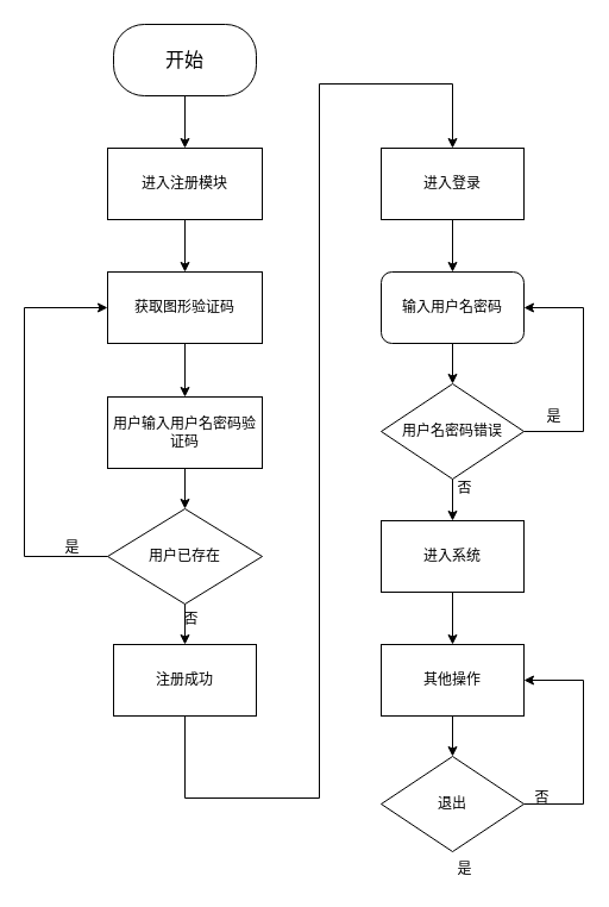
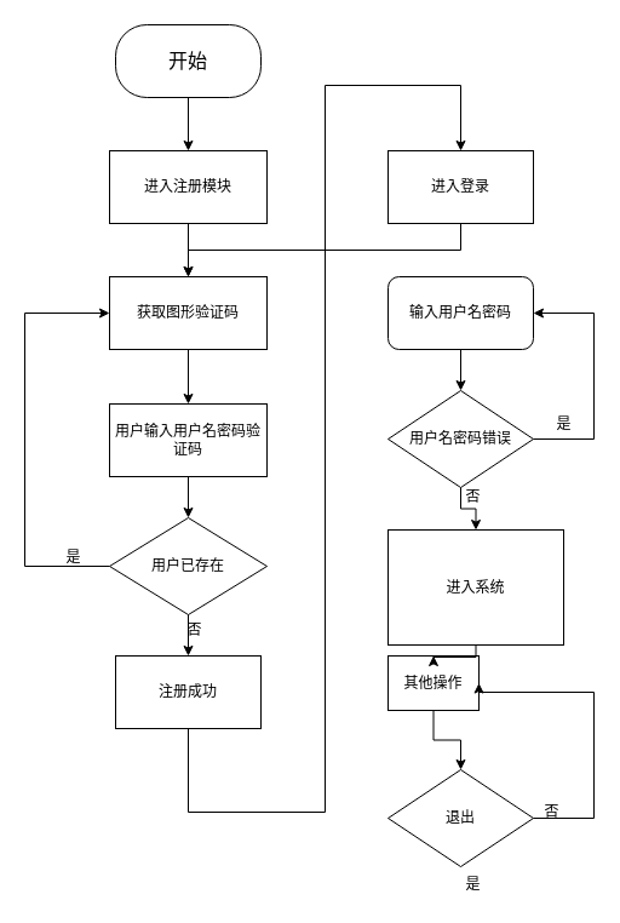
  <mxCell id="0" />
  <mxCell id="1" parent="0" />
  <mxCell id="2" style="edgeStyle=none;html=1;exitX=0.5;exitY=1;exitDx=0;exitDy=0;entryX=0.5;entryY=0;entryDx=0;entryDy=0;fontSize=12;" edge="1" parent="1" source="3" target="5"><mxGeometry relative="1" as="geometry" /></mxCell>
  <mxCell id="3" value="开始" style="whiteSpace=wrap;html=1;fillColor=none;rounded=1;arcSize=43;fontSize=16;flipV=0;" vertex="1" parent="1"><mxGeometry x="95" y="20" width="120" height="60" as="geometry" /></mxCell>
  <mxCell id="4" style="edgeStyle=none;html=1;exitX=0.5;exitY=1;exitDx=0;exitDy=0;entryX=0.5;entryY=0;entryDx=0;entryDy=0;fontSize=12;" edge="1" parent="1" source="5" target="7"><mxGeometry relative="1" as="geometry" /></mxCell>
  <mxCell id="5" value="进入注册模块" style="rounded=0;whiteSpace=wrap;html=1;fontSize=12;fillColor=none;flipV=0;" vertex="1" parent="1"><mxGeometry x="90" y="124" width="130" height="60" as="geometry" /></mxCell>
  <mxCell id="6" style="edgeStyle=none;html=1;exitX=0.5;exitY=1;exitDx=0;exitDy=0;entryX=0.5;entryY=0;entryDx=0;entryDy=0;fontSize=12;" edge="1" parent="1" source="7" target="9"><mxGeometry relative="1" as="geometry" /></mxCell>
  <mxCell id="7" value="获取图形验证码" style="rounded=0;whiteSpace=wrap;html=1;fontSize=12;fillColor=none;flipV=0;" vertex="1" parent="1"><mxGeometry x="90" y="228" width="130" height="60" as="geometry" /></mxCell>
  <mxCell id="8" style="edgeStyle=none;html=1;exitX=0.5;exitY=1;exitDx=0;exitDy=0;entryX=0.5;entryY=0;entryDx=0;entryDy=0;fontSize=12;" edge="1" parent="1" source="9" target="12"><mxGeometry relative="1" as="geometry" /></mxCell>
  <mxCell id="9" value="用户输入用户名密码验证码" style="rounded=0;whiteSpace=wrap;html=1;fontSize=12;fillColor=none;flipV=0;" vertex="1" parent="1"><mxGeometry x="90" y="333" width="130" height="60" as="geometry" /></mxCell>
  <mxCell id="10" style="edgeStyle=none;html=1;exitX=0.5;exitY=1;exitDx=0;exitDy=0;entryX=0.5;entryY=0;entryDx=0;entryDy=0;fontSize=12;" edge="1" parent="1" source="12" target="14"><mxGeometry relative="1" as="geometry" /></mxCell>
  <mxCell id="11" style="edgeStyle=orthogonalEdgeStyle;rounded=0;html=1;exitX=0;exitY=0.5;exitDx=0;exitDy=0;entryX=0;entryY=0.5;entryDx=0;entryDy=0;fontSize=12;" edge="1" parent="1" source="12" target="7"><mxGeometry relative="1" as="geometry"><Array as="points"><mxPoint x="20" y="467" /><mxPoint x="20" y="258" /></Array></mxGeometry></mxCell>
  <mxCell id="12" value="用户已存在" style="rhombus;whiteSpace=wrap;html=1;rounded=0;fontSize=12;fillColor=none;flipV=0;" vertex="1" parent="1"><mxGeometry x="90" y="427" width="130" height="80" as="geometry" /></mxCell>
  <mxCell id="13" style="edgeStyle=orthogonalEdgeStyle;rounded=0;html=1;entryX=0.5;entryY=0;entryDx=0;entryDy=0;fontSize=12;exitX=0.5;exitY=1;exitDx=0;exitDy=0;" edge="1" parent="1" source="14" target="16"><mxGeometry relative="1" as="geometry"><Array as="points"><mxPoint x="155" y="670" /><mxPoint x="268" y="670" /><mxPoint x="268" y="70" /><mxPoint x="380" y="70" /></Array></mxGeometry></mxCell>
  <mxCell id="14" value="注册成功" style="whiteSpace=wrap;html=1;rounded=0;fontSize=12;fillColor=none;flipV=0;" vertex="1" parent="1"><mxGeometry x="95" y="541" width="120" height="60" as="geometry" /></mxCell>
- <mxCell id="15" style="edgeStyle=orthogonalEdgeStyle;rounded=0;html=1;exitX=0.5;exitY=1;exitDx=0;exitDy=0;entryX=0.5;entryY=0;entryDx=0;entryDy=0;fontSize=12;" edge="1" parent="1" source="16" target="18"><mxGeometry relative="1" as="geometry" /></mxCell>
+ <mxCell id="15" style="edgeStyle=orthogonalEdgeStyle;rounded=0;html=1;exitX=0.5;exitY=1;exitDx=0;exitDy=0;fontSize=12;" edge="1" parent="1" source="16" target="7"><mxGeometry relative="1" as="geometry" /></mxCell>
  <mxCell id="16" value="进入登录" style="whiteSpace=wrap;html=1;rounded=0;fontSize=12;fillColor=none;flipV=0;" vertex="1" parent="1"><mxGeometry x="320" y="124" width="120" height="60" as="geometry" /></mxCell>
  <mxCell id="17" style="edgeStyle=orthogonalEdgeStyle;rounded=0;html=1;exitX=0.5;exitY=1;exitDx=0;exitDy=0;entryX=0.5;entryY=0;entryDx=0;entryDy=0;fontSize=12;" edge="1" parent="1" source="18" target="21"><mxGeometry relative="1" as="geometry" /></mxCell>
  <mxCell id="18" value="输入用户名密码" style="whiteSpace=wrap;html=1;fontSize=12;fillColor=none;flipV=0;rounded=1;" vertex="1" parent="1"><mxGeometry x="320" y="228" width="120" height="60" as="geometry" /></mxCell>
  <mxCell id="19" style="edgeStyle=orthogonalEdgeStyle;rounded=0;html=1;exitX=0.5;exitY=1;exitDx=0;exitDy=0;entryX=0.5;entryY=0;entryDx=0;entryDy=0;fontSize=12;" edge="1" parent="1" source="21" target="23"><mxGeometry relative="1" as="geometry" /></mxCell>
  <mxCell id="20" style="edgeStyle=orthogonalEdgeStyle;rounded=0;html=1;entryX=1;entryY=0.5;entryDx=0;entryDy=0;fontSize=12;" edge="1" parent="1" source="21" target="18"><mxGeometry relative="1" as="geometry"><Array as="points"><mxPoint x="490" y="362" /><mxPoint x="490" y="258" /></Array></mxGeometry></mxCell>
  <mxCell id="21" value="用户名密码错误" style="rhombus;whiteSpace=wrap;html=1;rounded=0;fontSize=12;fillColor=none;flipV=0;" vertex="1" parent="1"><mxGeometry x="320" y="322" width="120" height="80" as="geometry" /></mxCell>
  <mxCell id="22" style="edgeStyle=orthogonalEdgeStyle;rounded=0;html=1;exitX=0.5;exitY=1;exitDx=0;exitDy=0;entryX=0.5;entryY=0;entryDx=0;entryDy=0;fontSize=12;" edge="1" parent="1" source="23" target="25"><mxGeometry relative="1" as="geometry" /></mxCell>
- <mxCell id="23" value="进入系统" style="whiteSpace=wrap;html=1;rounded=0;fontSize=12;fillColor=none;flipV=0;" vertex="1" parent="1"><mxGeometry x="320" y="437" width="120" height="60" as="geometry" /></mxCell>
+ <mxCell id="23" value="进入系统" style="whiteSpace=wrap;html=1;rounded=0;fontSize=12;fillColor=none;flipV=0;" vertex="1" parent="1"><mxGeometry x="320" y="437" width="145" height="95" as="geometry" /></mxCell>
  <mxCell id="24" style="edgeStyle=orthogonalEdgeStyle;rounded=0;html=1;exitX=0.5;exitY=1;exitDx=0;exitDy=0;entryX=0.5;entryY=0;entryDx=0;entryDy=0;fontSize=12;" edge="1" parent="1" source="25" target="27"><mxGeometry relative="1" as="geometry" /></mxCell>
- <mxCell id="25" value="其他操作" style="whiteSpace=wrap;html=1;rounded=0;fontSize=12;fillColor=none;flipV=0;" vertex="1" parent="1"><mxGeometry x="320" y="541" width="120" height="60" as="geometry" /></mxCell>
+ <mxCell id="25" value="其他操作" style="whiteSpace=wrap;html=1;rounded=0;fontSize=12;fillColor=none;flipV=0;" vertex="1" parent="1"><mxGeometry x="320" y="541" width="75" height="45" as="geometry" /></mxCell>
  <mxCell id="26" style="edgeStyle=orthogonalEdgeStyle;rounded=0;html=1;exitX=1;exitY=0.5;exitDx=0;exitDy=0;entryX=1;entryY=0.5;entryDx=0;entryDy=0;fontSize=12;" edge="1" parent="1" source="27" target="25"><mxGeometry relative="1" as="geometry"><Array as="points"><mxPoint x="490" y="675" /><mxPoint x="490" y="571" /></Array></mxGeometry></mxCell>
  <mxCell id="27" value="退出" style="rhombus;whiteSpace=wrap;html=1;rounded=0;fontSize=12;fillColor=none;flipV=0;" vertex="1" parent="1"><mxGeometry x="320" y="635" width="120" height="80" as="geometry" /></mxCell>
  <mxCell id="28" value="否" style="text;html=1;align=center;verticalAlign=middle;resizable=0;points=[];autosize=1;strokeColor=none;fillColor=none;rounded=0;fontSize=12;" vertex="1" parent="1"><mxGeometry x="145" y="510" width="30" height="20" as="geometry" /></mxCell>
  <mxCell id="29" value="是" style="text;html=1;align=center;verticalAlign=middle;resizable=0;points=[];autosize=1;strokeColor=none;fillColor=none;rounded=0;fontSize=12;" vertex="1" parent="1"><mxGeometry x="45" y="450" width="30" height="20" as="geometry" /></mxCell>
  <mxCell id="30" value="否" style="text;html=1;align=center;verticalAlign=middle;resizable=0;points=[];autosize=1;strokeColor=none;fillColor=none;rounded=0;fontSize=12;" vertex="1" parent="1"><mxGeometry x="375" y="400" width="30" height="20" as="geometry" /></mxCell>
  <mxCell id="31" value="是" style="text;html=1;align=center;verticalAlign=middle;resizable=0;points=[];autosize=1;strokeColor=none;fillColor=none;rounded=0;fontSize=12;" vertex="1" parent="1"><mxGeometry x="450" y="340" width="30" height="20" as="geometry" /></mxCell>
  <mxCell id="32" value="否" style="text;html=1;align=center;verticalAlign=middle;resizable=0;points=[];autosize=1;strokeColor=none;fillColor=none;rounded=0;fontSize=12;" vertex="1" parent="1"><mxGeometry x="440" y="660" width="30" height="20" as="geometry" /></mxCell>
  <mxCell id="33" value="是" style="text;html=1;align=center;verticalAlign=middle;resizable=0;points=[];autosize=1;strokeColor=none;fillColor=none;rounded=0;fontSize=12;" vertex="1" parent="1"><mxGeometry x="375" y="720" width="30" height="20" as="geometry" /></mxCell>
